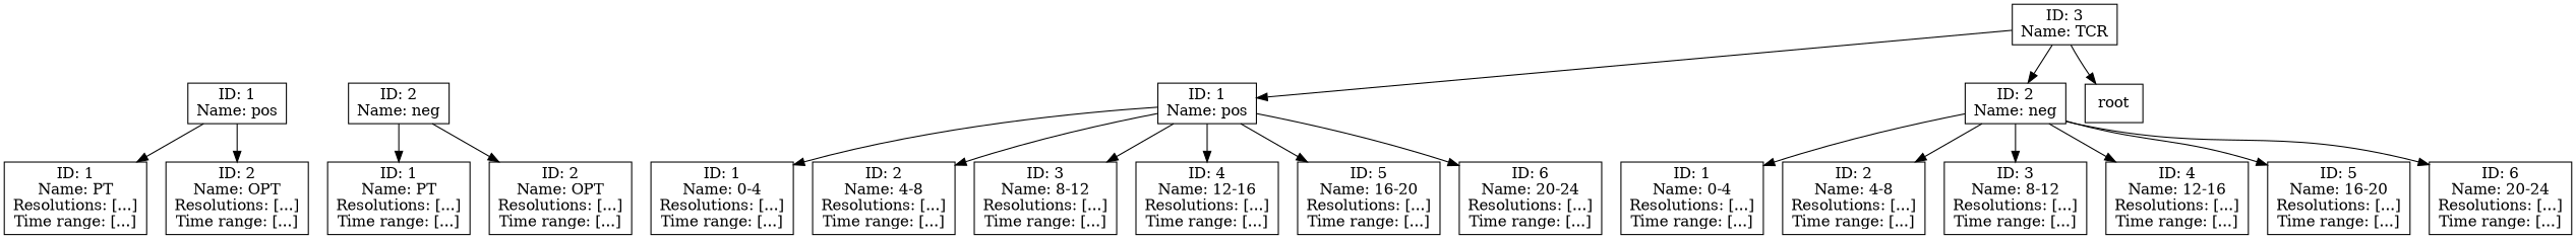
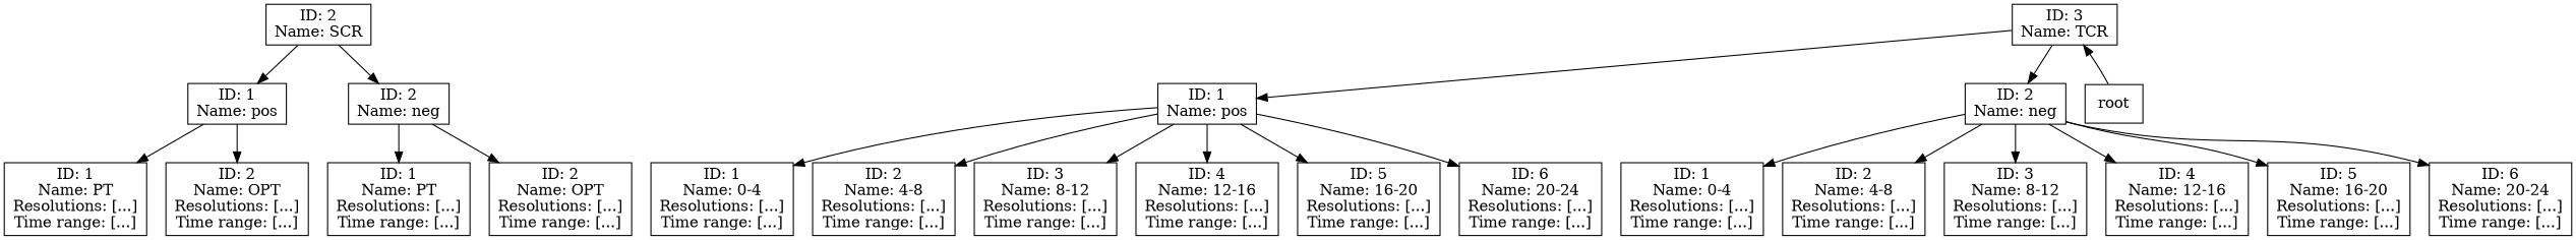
  digraph {
    node [shape=box]
+   n1 [label="ID: 2\nName: SCR"]
    n2 [label="ID: 1\nName: pos"]
    n3 [label="ID: 2\nName: neg"]
    n4 [label="ID: 1\nName: PT\nResolutions: [...]\nTime range: [...]"]
    n5 [label="ID: 2\nName: OPT\nResolutions: [...]\nTime range: [...]"]
    n6 [label="ID: 1\nName: PT\nResolutions: [...]\nTime range: [...]"]
    n7 [label="ID: 2\nName: OPT\nResolutions: [...]\nTime range: [...]"]
    n8 [label="ID: 3\nName: TCR"]
    n9 [label="ID: 1\nName: pos"]
    n10 [label="ID: 2\nName: neg"]
    n11 [label="ID: 1\nName: 0-4\nResolutions: [...]\nTime range: [...]"]
    n12 [label="ID: 2\nName: 4-8\nResolutions: [...]\nTime range: [...]"]
    n13 [label="ID: 3\nName: 8-12\nResolutions: [...]\nTime range: [...]"]
    n14 [label="ID: 4\nName: 12-16\nResolutions: [...]\nTime range: [...]"]
    n15 [label="ID: 5\nName: 16-20\nResolutions: [...]\nTime range: [...]"]
    n16 [label="ID: 6\nName: 20-24\nResolutions: [...]\nTime range: [...]"]
    n17 [label="ID: 1\nName: 0-4\nResolutions: [...]\nTime range: [...]"]
    n18 [label="ID: 2\nName: 4-8\nResolutions: [...]\nTime range: [...]"]
    n19 [label="ID: 3\nName: 8-12\nResolutions: [...]\nTime range: [...]"]
    n20 [label="ID: 4\nName: 12-16\nResolutions: [...]\nTime range: [...]"]
    n21 [label="ID: 5\nName: 16-20\nResolutions: [...]\nTime range: [...]"]
    n22 [label="ID: 6\nName: 20-24\nResolutions: [...]\nTime range: [...]"]
    root
+   n1 -> n2
+   n1 -> n3
    n2 -> n4
    n2 -> n5
    n3 -> n6
    n3 -> n7
    n8 -> n9
    n8 -> n10
    n9 -> n11
    n9 -> n12
    n9 -> n13
    n9 -> n14
    n9 -> n15
    n9 -> n16
    n10 -> n17
    n10 -> n18
    n10 -> n19
    n10 -> n20
    n10 -> n21
    n10 -> n22
-   n8 -> root
+   root -> n8
  }
